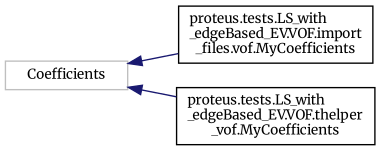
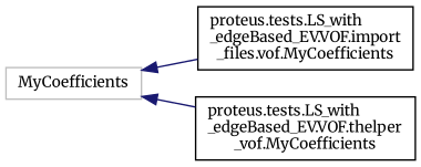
  digraph {
    rankdir=LR
    fontname=Merriweather
    node [color=black fillcolor=white fontname=Merriweather fontsize=10 shape=record style=filled]
    edge [color=midnightblue dir=back fontname=Merriweather fontsize=10 labelfontname=Helvetica labelfontsize=10 style=solid]
-   n1 [color=grey75 height=0.2 label=Coefficients width=0.4]
+   n1 [color=grey75 height=0.2 label=MyCoefficients width=0.4]
    n2 [height=0.2 label="proteus.tests.LS_with\l_edgeBased_EV.VOF.import\l_files.vof.MyCoefficients" width=0.4]
    n3 [height=0.2 label="proteus.tests.LS_with\l_edgeBased_EV.VOF.thelper\l_vof.MyCoefficients" width=0.4]
    n1 -> n2
    n1 -> n3
  }
